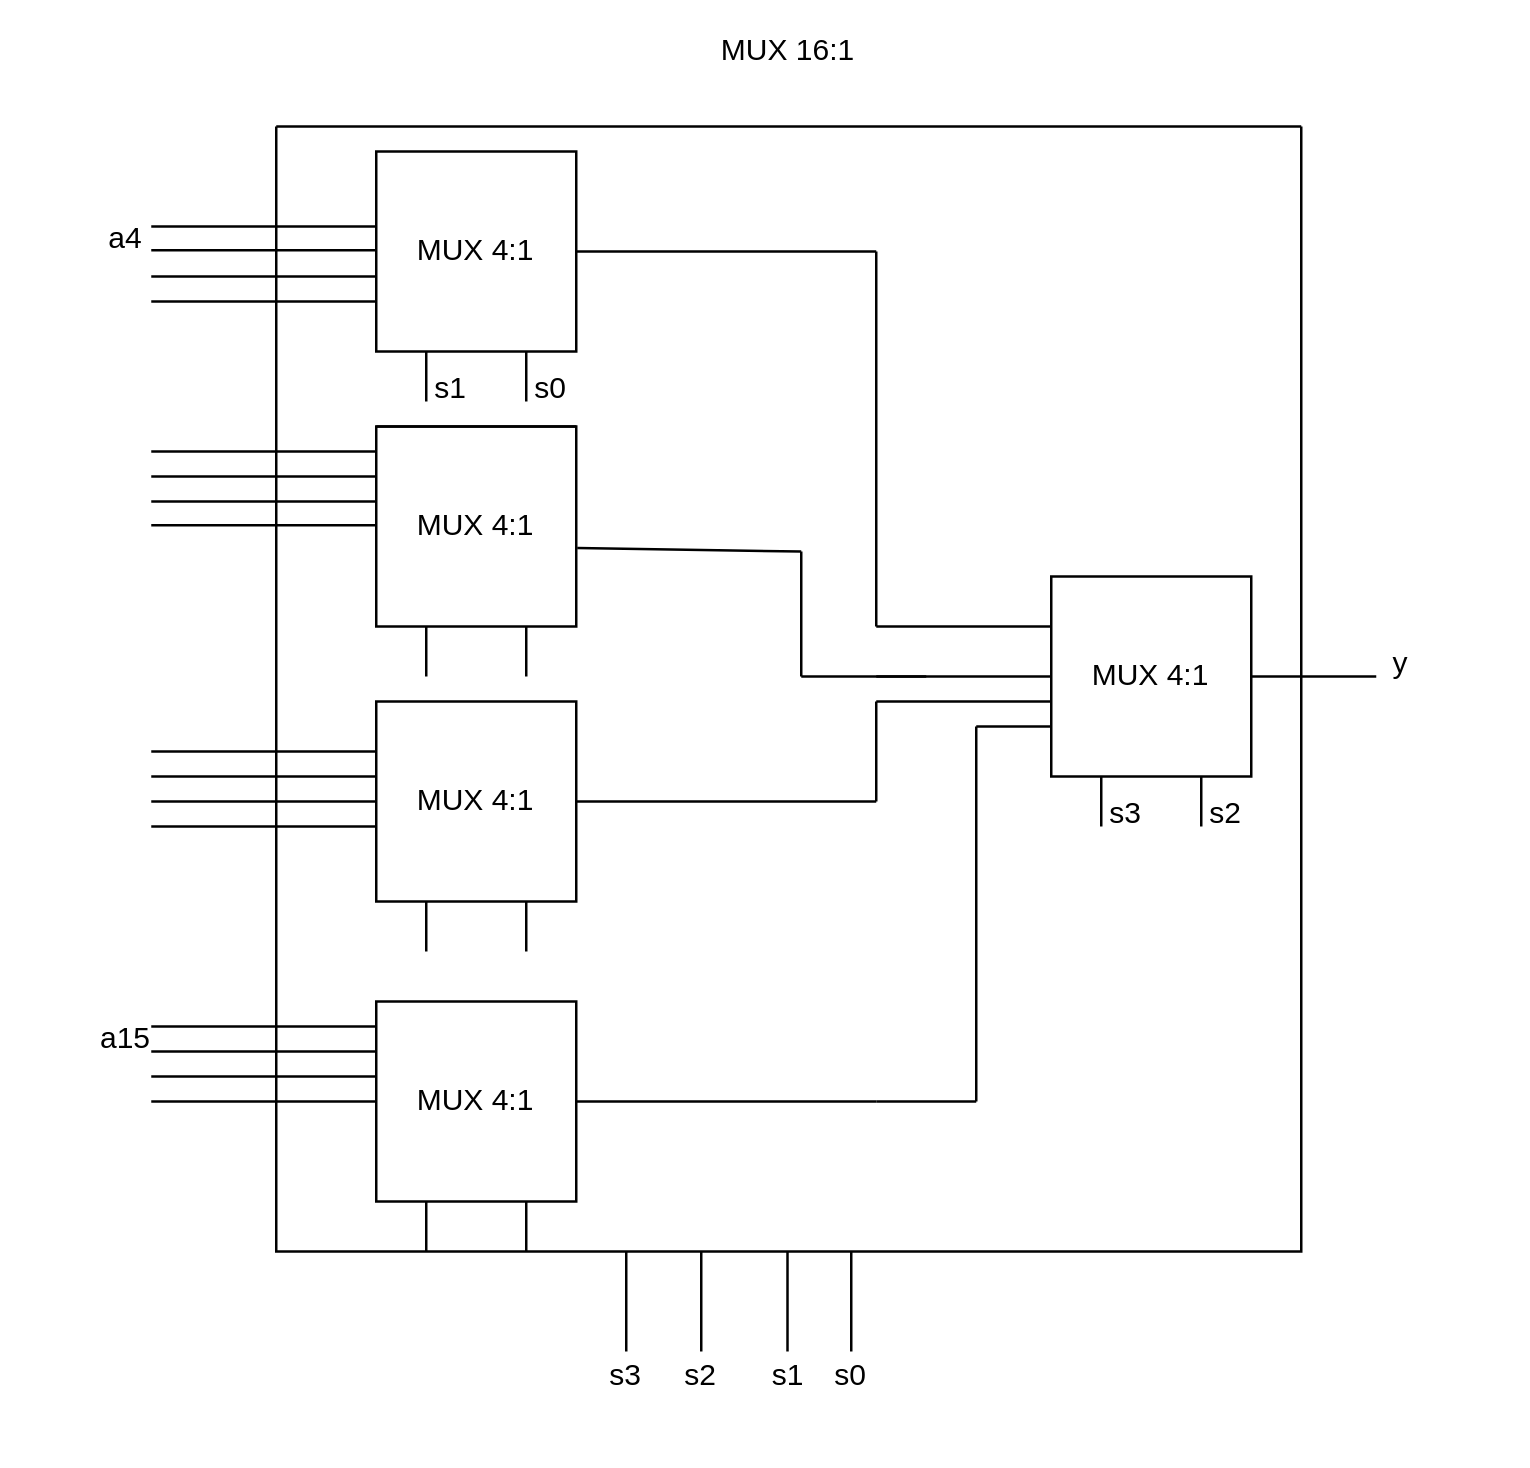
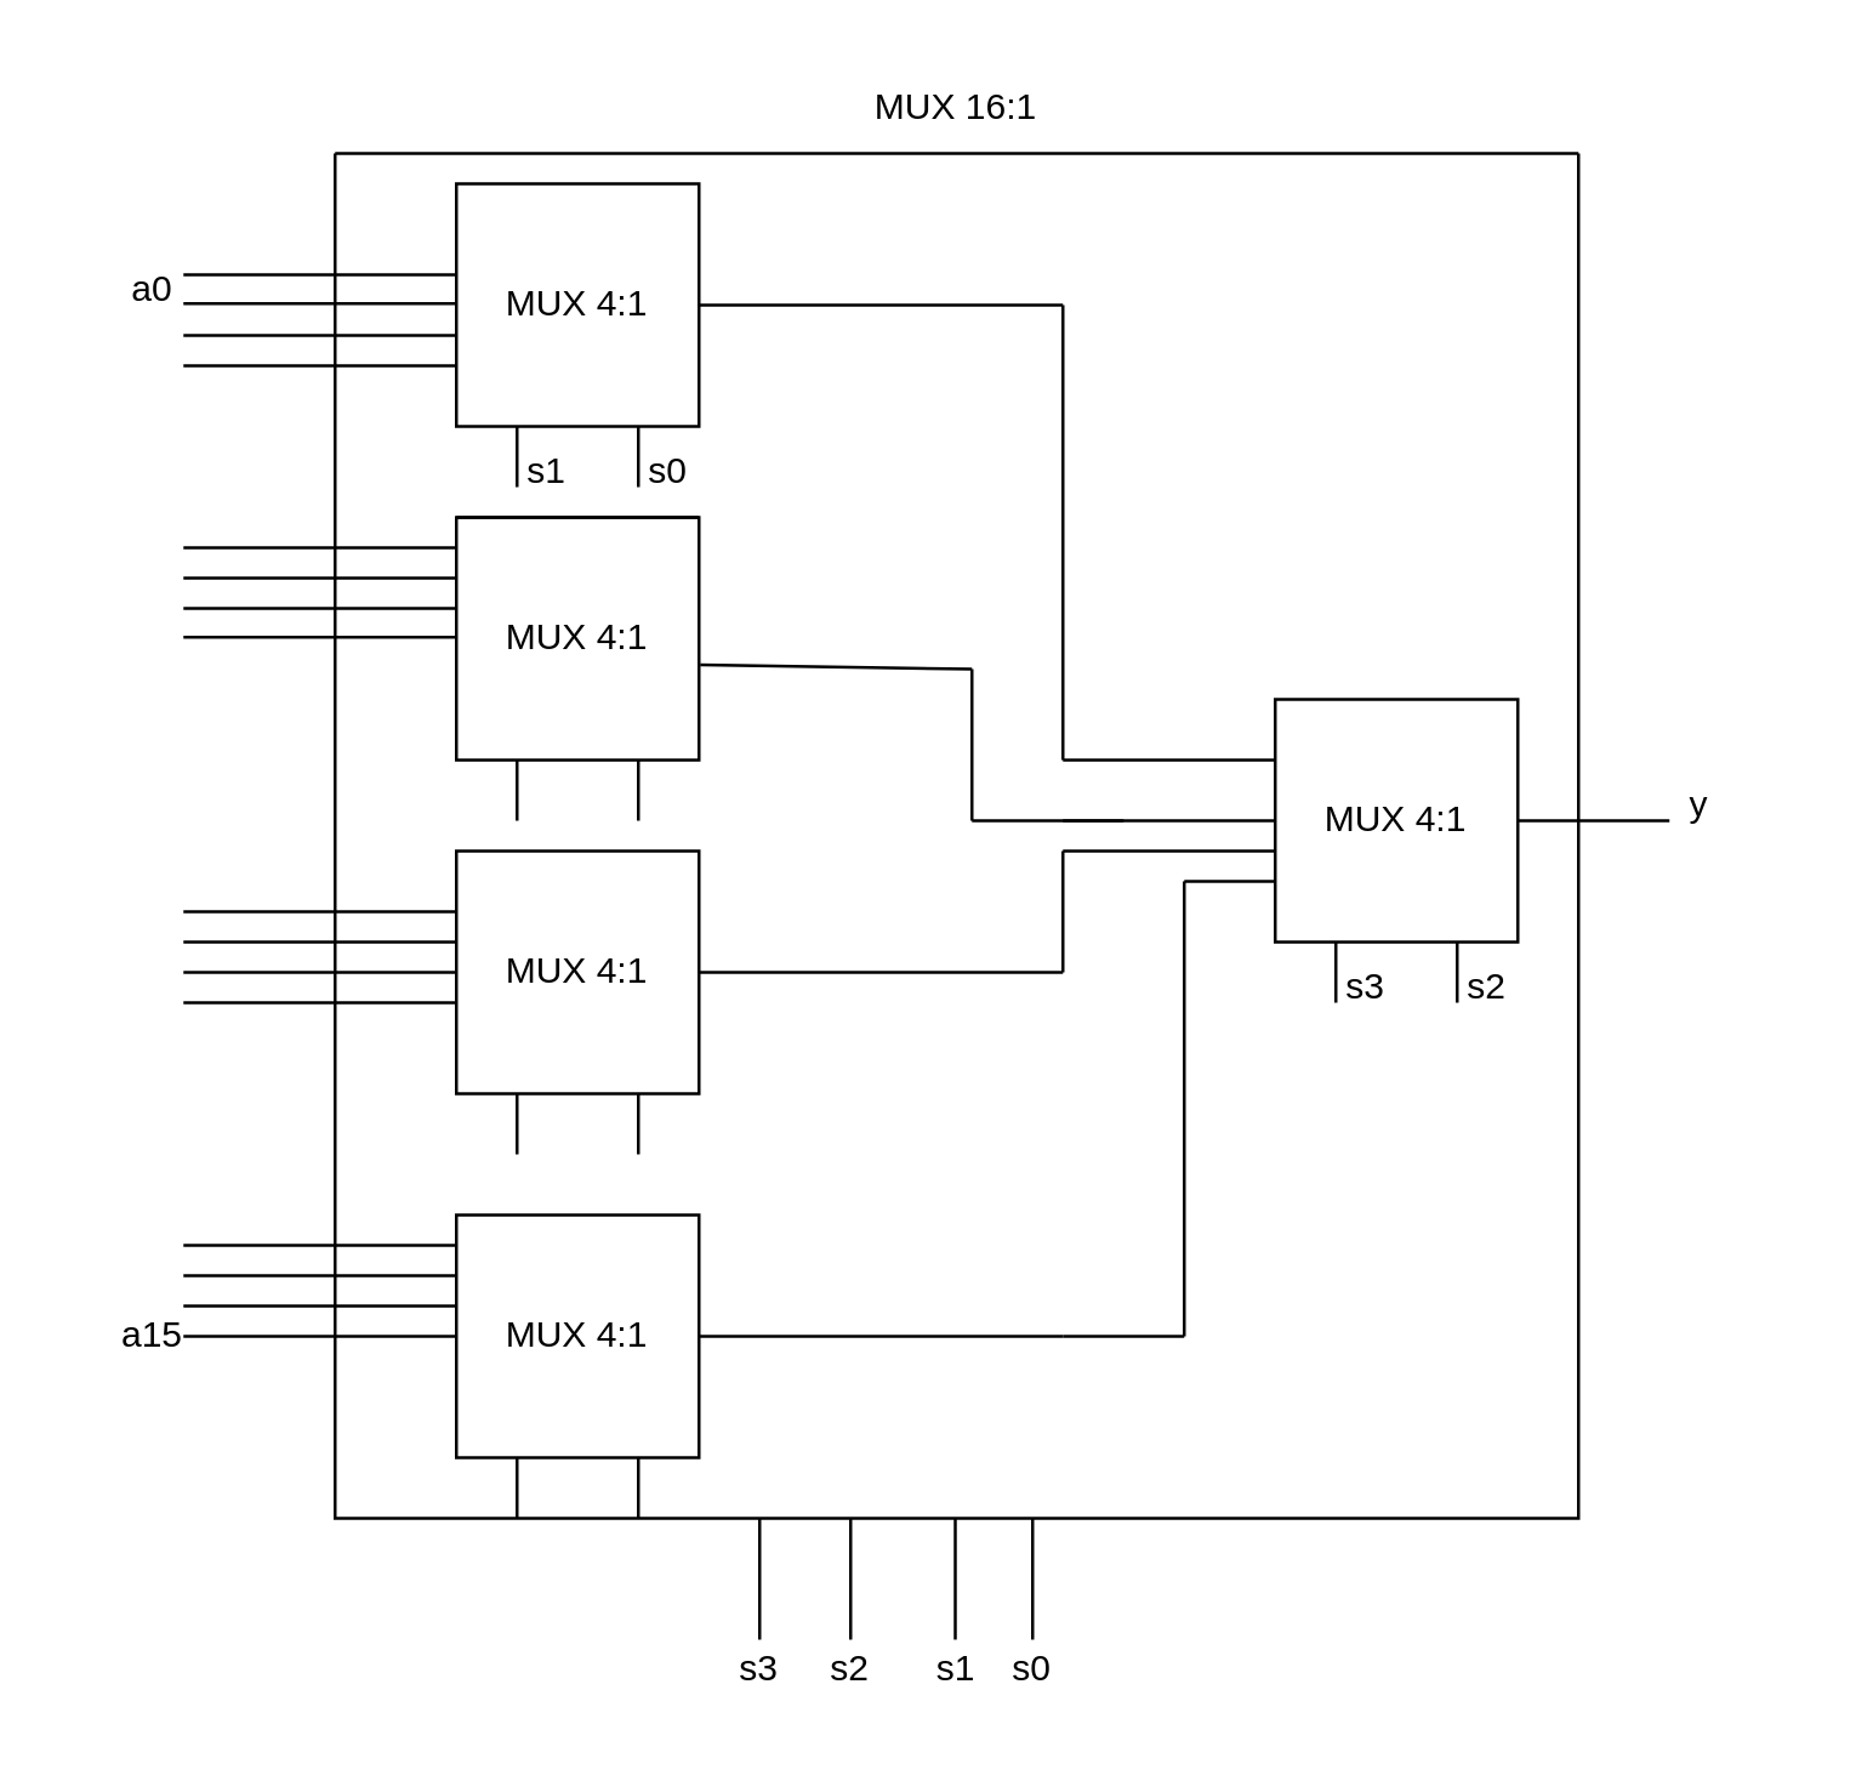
  <mxCell id="0" />
  <mxCell id="1" parent="0" />
  <mxCell id="2" value="MUX 4:1" style="whiteSpace=wrap;html=1;aspect=fixed;" vertex="1" parent="1"><mxGeometry x="150" y="60" width="80" height="80" as="geometry" /></mxCell>
  <mxCell id="3" value="MUX 4:1" style="whiteSpace=wrap;html=1;aspect=fixed;" vertex="1" parent="1"><mxGeometry x="150" y="170" width="80" height="80" as="geometry" /></mxCell>
  <mxCell id="4" value="MUX 4:1" style="whiteSpace=wrap;html=1;aspect=fixed;" vertex="1" parent="1"><mxGeometry x="150" y="280" width="80" height="80" as="geometry" /></mxCell>
  <mxCell id="5" value="MUX 4:1" style="whiteSpace=wrap;html=1;aspect=fixed;" vertex="1" parent="1"><mxGeometry x="150" y="400" width="80" height="80" as="geometry" /></mxCell>
  <mxCell id="6" value="MUX 4:1" style="whiteSpace=wrap;html=1;aspect=fixed;" vertex="1" parent="1"><mxGeometry x="420" y="230" width="80" height="80" as="geometry" /></mxCell>
  <mxCell id="7" value="" style="endArrow=none;html=1;rounded=0;exitX=1;exitY=0.5;exitDx=0;exitDy=0;" edge="1" parent="1" source="2"><mxGeometry width="50" height="50" relative="1" as="geometry"><mxPoint x="340" y="290" as="sourcePoint" /><mxPoint x="350" y="100" as="targetPoint" /></mxGeometry></mxCell>
  <mxCell id="8" value="" style="endArrow=none;html=1;rounded=0;" edge="1" parent="1"><mxGeometry width="50" height="50" relative="1" as="geometry"><mxPoint x="350" y="100" as="sourcePoint" /><mxPoint x="350" y="250" as="targetPoint" /></mxGeometry></mxCell>
  <mxCell id="9" value="" style="endArrow=none;html=1;rounded=0;entryX=0;entryY=0.25;entryDx=0;entryDy=0;" edge="1" parent="1" target="6"><mxGeometry width="50" height="50" relative="1" as="geometry"><mxPoint x="350" y="250" as="sourcePoint" /><mxPoint x="390" y="240" as="targetPoint" /></mxGeometry></mxCell>
  <mxCell id="10" value="" style="endArrow=none;html=1;rounded=0;exitX=1;exitY=0.5;exitDx=0;exitDy=0;" edge="1" parent="1" source="5"><mxGeometry width="50" height="50" relative="1" as="geometry"><mxPoint x="340" y="290" as="sourcePoint" /><mxPoint x="350" y="440" as="targetPoint" /></mxGeometry></mxCell>
  <mxCell id="11" value="" style="endArrow=none;html=1;rounded=0;exitX=1;exitY=0.5;exitDx=0;exitDy=0;" edge="1" parent="1" source="4"><mxGeometry width="50" height="50" relative="1" as="geometry"><mxPoint x="340" y="290" as="sourcePoint" /><mxPoint x="350" y="320" as="targetPoint" /></mxGeometry></mxCell>
  <mxCell id="12" value="" style="endArrow=none;html=1;rounded=0;exitX=1.005;exitY=0.608;exitDx=0;exitDy=0;exitPerimeter=0;" edge="1" parent="1" source="3"><mxGeometry width="50" height="50" relative="1" as="geometry"><mxPoint x="340" y="290" as="sourcePoint" /><mxPoint x="320" y="220" as="targetPoint" /></mxGeometry></mxCell>
  <mxCell id="13" value="" style="endArrow=none;html=1;rounded=0;entryX=0;entryY=0.5;entryDx=0;entryDy=0;" edge="1" parent="1" target="6"><mxGeometry width="50" height="50" relative="1" as="geometry"><mxPoint x="350" y="270" as="sourcePoint" /><mxPoint x="390" y="240" as="targetPoint" /></mxGeometry></mxCell>
  <mxCell id="14" value="" style="endArrow=none;html=1;rounded=0;" edge="1" parent="1"><mxGeometry width="50" height="50" relative="1" as="geometry"><mxPoint x="320" y="220" as="sourcePoint" /><mxPoint x="320" y="270" as="targetPoint" /></mxGeometry></mxCell>
  <mxCell id="15" value="" style="endArrow=none;html=1;rounded=0;" edge="1" parent="1"><mxGeometry width="50" height="50" relative="1" as="geometry"><mxPoint x="320" y="270" as="sourcePoint" /><mxPoint x="370" y="270" as="targetPoint" /></mxGeometry></mxCell>
  <mxCell id="16" value="" style="endArrow=none;html=1;rounded=0;" edge="1" parent="1"><mxGeometry width="50" height="50" relative="1" as="geometry"><mxPoint x="350" y="320" as="sourcePoint" /><mxPoint x="350" y="280" as="targetPoint" /></mxGeometry></mxCell>
  <mxCell id="17" value="" style="endArrow=none;html=1;rounded=0;" edge="1" parent="1"><mxGeometry width="50" height="50" relative="1" as="geometry"><mxPoint x="350" y="280" as="sourcePoint" /><mxPoint x="420" y="280" as="targetPoint" /></mxGeometry></mxCell>
  <mxCell id="18" value="" style="endArrow=none;html=1;rounded=0;" edge="1" parent="1"><mxGeometry width="50" height="50" relative="1" as="geometry"><mxPoint x="350" y="440" as="sourcePoint" /><mxPoint x="390" y="440" as="targetPoint" /></mxGeometry></mxCell>
  <mxCell id="19" value="" style="endArrow=none;html=1;rounded=0;" edge="1" parent="1"><mxGeometry width="50" height="50" relative="1" as="geometry"><mxPoint x="390" y="440" as="sourcePoint" /><mxPoint x="390" y="290" as="targetPoint" /></mxGeometry></mxCell>
  <mxCell id="20" value="" style="endArrow=none;html=1;rounded=0;entryX=0;entryY=0.75;entryDx=0;entryDy=0;" edge="1" parent="1" target="6"><mxGeometry width="50" height="50" relative="1" as="geometry"><mxPoint x="390" y="290" as="sourcePoint" /><mxPoint x="390" y="240" as="targetPoint" /></mxGeometry></mxCell>
  <mxCell id="21" value="" style="swimlane;startSize=0;" vertex="1" parent="1"><mxGeometry x="110" y="50" width="410" height="450" as="geometry" /></mxCell>
  <mxCell id="22" value="" style="endArrow=none;html=1;rounded=0;entryX=0;entryY=0.25;entryDx=0;entryDy=0;" edge="1" parent="21"><mxGeometry width="50" height="50" relative="1" as="geometry"><mxPoint x="-50" y="40" as="sourcePoint" /><mxPoint x="40" y="40" as="targetPoint" /><Array as="points"><mxPoint x="10" y="40" /></Array></mxGeometry></mxCell>
  <mxCell id="23" value="" style="endArrow=none;html=1;rounded=0;entryX=0;entryY=0.25;entryDx=0;entryDy=0;" edge="1" parent="21"><mxGeometry width="50" height="50" relative="1" as="geometry"><mxPoint x="-50" y="360" as="sourcePoint" /><mxPoint x="40" y="360" as="targetPoint" /></mxGeometry></mxCell>
  <mxCell id="24" value="" style="endArrow=none;html=1;rounded=0;entryX=0;entryY=0.25;entryDx=0;entryDy=0;" edge="1" parent="21"><mxGeometry width="50" height="50" relative="1" as="geometry"><mxPoint x="-50" y="260" as="sourcePoint" /><mxPoint x="40" y="260" as="targetPoint" /></mxGeometry></mxCell>
  <mxCell id="25" value="" style="endArrow=none;html=1;rounded=0;entryX=0;entryY=0.25;entryDx=0;entryDy=0;" edge="1" parent="21"><mxGeometry width="50" height="50" relative="1" as="geometry"><mxPoint x="-50" y="270" as="sourcePoint" /><mxPoint x="40" y="270" as="targetPoint" /></mxGeometry></mxCell>
  <mxCell id="26" value="" style="endArrow=none;html=1;rounded=0;entryX=0;entryY=0.25;entryDx=0;entryDy=0;" edge="1" parent="21"><mxGeometry width="50" height="50" relative="1" as="geometry"><mxPoint x="-50" y="280" as="sourcePoint" /><mxPoint x="40" y="280" as="targetPoint" /></mxGeometry></mxCell>
  <mxCell id="27" value="" style="endArrow=none;html=1;rounded=0;entryX=0;entryY=0.25;entryDx=0;entryDy=0;" edge="1" parent="21"><mxGeometry width="50" height="50" relative="1" as="geometry"><mxPoint x="-50" y="380" as="sourcePoint" /><mxPoint x="40" y="380" as="targetPoint" /></mxGeometry></mxCell>
  <mxCell id="28" value="" style="endArrow=none;html=1;rounded=0;entryX=0;entryY=0.25;entryDx=0;entryDy=0;" edge="1" parent="21"><mxGeometry width="50" height="50" relative="1" as="geometry"><mxPoint x="-50" y="370" as="sourcePoint" /><mxPoint x="40" y="370" as="targetPoint" /></mxGeometry></mxCell>
  <mxCell id="29" value="" style="endArrow=none;html=1;rounded=0;entryX=0;entryY=0.25;entryDx=0;entryDy=0;" edge="1" parent="21"><mxGeometry width="50" height="50" relative="1" as="geometry"><mxPoint x="-50" y="390" as="sourcePoint" /><mxPoint x="40" y="390" as="targetPoint" /></mxGeometry></mxCell>
  <mxCell id="30" value="" style="endArrow=none;html=1;rounded=0;" edge="1" parent="21"><mxGeometry width="50" height="50" relative="1" as="geometry"><mxPoint x="60" y="110" as="sourcePoint" /><mxPoint x="60" y="90" as="targetPoint" /></mxGeometry></mxCell>
  <mxCell id="31" value="" style="endArrow=none;html=1;rounded=0;" edge="1" parent="21"><mxGeometry width="50" height="50" relative="1" as="geometry"><mxPoint x="100" y="110" as="sourcePoint" /><mxPoint x="100" y="90" as="targetPoint" /></mxGeometry></mxCell>
  <mxCell id="32" value="" style="endArrow=none;html=1;rounded=0;" edge="1" parent="21"><mxGeometry width="50" height="50" relative="1" as="geometry"><mxPoint x="60" y="220" as="sourcePoint" /><mxPoint x="60" y="200" as="targetPoint" /></mxGeometry></mxCell>
  <mxCell id="33" value="" style="endArrow=none;html=1;rounded=0;" edge="1" parent="21"><mxGeometry width="50" height="50" relative="1" as="geometry"><mxPoint x="100" y="220" as="sourcePoint" /><mxPoint x="100" y="200" as="targetPoint" /></mxGeometry></mxCell>
  <mxCell id="34" value="" style="endArrow=none;html=1;rounded=0;" edge="1" parent="21"><mxGeometry width="50" height="50" relative="1" as="geometry"><mxPoint x="60" y="330" as="sourcePoint" /><mxPoint x="60" y="310" as="targetPoint" /></mxGeometry></mxCell>
  <mxCell id="35" value="" style="endArrow=none;html=1;rounded=0;" edge="1" parent="21"><mxGeometry width="50" height="50" relative="1" as="geometry"><mxPoint x="100" y="330" as="sourcePoint" /><mxPoint x="100" y="310" as="targetPoint" /></mxGeometry></mxCell>
  <mxCell id="36" value="" style="endArrow=none;html=1;rounded=0;" edge="1" parent="21"><mxGeometry width="50" height="50" relative="1" as="geometry"><mxPoint x="60" y="430" as="sourcePoint" /><mxPoint x="60" y="450" as="targetPoint" /></mxGeometry></mxCell>
  <mxCell id="37" value="" style="endArrow=none;html=1;rounded=0;" edge="1" parent="21"><mxGeometry width="50" height="50" relative="1" as="geometry"><mxPoint x="100" y="450" as="sourcePoint" /><mxPoint x="100" y="430" as="targetPoint" /></mxGeometry></mxCell>
  <mxCell id="38" value="" style="endArrow=none;html=1;rounded=0;" edge="1" parent="21"><mxGeometry width="50" height="50" relative="1" as="geometry"><mxPoint x="330" y="280" as="sourcePoint" /><mxPoint x="330" y="260" as="targetPoint" /></mxGeometry></mxCell>
  <mxCell id="39" value="" style="endArrow=none;html=1;rounded=0;" edge="1" parent="21"><mxGeometry width="50" height="50" relative="1" as="geometry"><mxPoint x="370" y="280" as="sourcePoint" /><mxPoint x="370" y="260" as="targetPoint" /></mxGeometry></mxCell>
  <mxCell id="40" value="s0" style="text;html=1;strokeColor=none;fillColor=none;align=center;verticalAlign=middle;whiteSpace=wrap;rounded=0;" vertex="1" parent="21"><mxGeometry x="90" y="100" width="40" height="10" as="geometry" /></mxCell>
  <mxCell id="41" value="s1" style="text;html=1;strokeColor=none;fillColor=none;align=center;verticalAlign=middle;whiteSpace=wrap;rounded=0;" vertex="1" parent="21"><mxGeometry x="50" y="100" width="40" height="10" as="geometry" /></mxCell>
  <mxCell id="42" value="s2" style="text;html=1;strokeColor=none;fillColor=none;align=center;verticalAlign=middle;whiteSpace=wrap;rounded=0;" vertex="1" parent="21"><mxGeometry x="350" y="260" width="60" height="30" as="geometry" /></mxCell>
  <mxCell id="43" value="s3" style="text;html=1;strokeColor=none;fillColor=none;align=center;verticalAlign=middle;whiteSpace=wrap;rounded=0;" vertex="1" parent="21"><mxGeometry x="310" y="260" width="60" height="30" as="geometry" /></mxCell>
  <mxCell id="44" value="" style="endArrow=none;html=1;rounded=0;entryX=0;entryY=0.25;entryDx=0;entryDy=0;" edge="1" parent="1"><mxGeometry width="50" height="50" relative="1" as="geometry"><mxPoint x="60" y="120" as="sourcePoint" /><mxPoint x="150" y="120" as="targetPoint" /></mxGeometry></mxCell>
  <mxCell id="45" value="" style="endArrow=none;html=1;rounded=0;entryX=0;entryY=0.25;entryDx=0;entryDy=0;" edge="1" parent="1"><mxGeometry width="50" height="50" relative="1" as="geometry"><mxPoint x="60" y="180" as="sourcePoint" /><mxPoint x="150" y="180" as="targetPoint" /></mxGeometry></mxCell>
  <mxCell id="46" value="" style="endArrow=none;html=1;rounded=0;entryX=0;entryY=0.25;entryDx=0;entryDy=0;" edge="1" parent="1"><mxGeometry width="50" height="50" relative="1" as="geometry"><mxPoint x="60" y="190" as="sourcePoint" /><mxPoint x="150" y="190" as="targetPoint" /></mxGeometry></mxCell>
  <mxCell id="47" value="" style="endArrow=none;html=1;rounded=0;entryX=0;entryY=0.25;entryDx=0;entryDy=0;" edge="1" parent="1"><mxGeometry width="50" height="50" relative="1" as="geometry"><mxPoint x="60" y="200" as="sourcePoint" /><mxPoint x="150" y="200" as="targetPoint" /></mxGeometry></mxCell>
  <mxCell id="48" value="" style="endArrow=none;html=1;rounded=0;entryX=0;entryY=0.25;entryDx=0;entryDy=0;" edge="1" parent="1"><mxGeometry width="50" height="50" relative="1" as="geometry"><mxPoint x="60" y="209.5" as="sourcePoint" /><mxPoint x="150" y="209.5" as="targetPoint" /></mxGeometry></mxCell>
  <mxCell id="49" value="" style="endArrow=none;html=1;rounded=0;entryX=0;entryY=0.25;entryDx=0;entryDy=0;" edge="1" parent="1"><mxGeometry width="50" height="50" relative="1" as="geometry"><mxPoint x="60" y="300" as="sourcePoint" /><mxPoint x="150" y="300" as="targetPoint" /></mxGeometry></mxCell>
  <mxCell id="50" value="" style="endArrow=none;html=1;rounded=0;" edge="1" parent="1"><mxGeometry width="50" height="50" relative="1" as="geometry"><mxPoint x="150" y="170" as="sourcePoint" /><mxPoint x="230" y="170" as="targetPoint" /></mxGeometry></mxCell>
  <mxCell id="51" value="" style="endArrow=none;html=1;rounded=0;" edge="1" parent="1"><mxGeometry width="50" height="50" relative="1" as="geometry"><mxPoint x="500" y="270" as="sourcePoint" /><mxPoint x="550" y="270" as="targetPoint" /></mxGeometry></mxCell>
  <mxCell id="52" value="" style="endArrow=none;html=1;rounded=0;" edge="1" parent="1"><mxGeometry width="50" height="50" relative="1" as="geometry"><mxPoint x="60" y="99.5" as="sourcePoint" /><mxPoint x="150" y="99.5" as="targetPoint" /></mxGeometry></mxCell>
  <mxCell id="53" value="" style="endArrow=none;html=1;rounded=0;entryX=0;entryY=0.25;entryDx=0;entryDy=0;" edge="1" parent="1"><mxGeometry width="50" height="50" relative="1" as="geometry"><mxPoint x="60" y="110" as="sourcePoint" /><mxPoint x="150" y="110" as="targetPoint" /></mxGeometry></mxCell>
  <mxCell id="54" value="" style="endArrow=none;html=1;rounded=0;" edge="1" parent="1"><mxGeometry width="50" height="50" relative="1" as="geometry"><mxPoint x="250" y="540" as="sourcePoint" /><mxPoint x="250" y="500" as="targetPoint" /></mxGeometry></mxCell>
  <mxCell id="55" value="" style="endArrow=none;html=1;rounded=0;" edge="1" parent="1"><mxGeometry width="50" height="50" relative="1" as="geometry"><mxPoint x="314.5" y="540" as="sourcePoint" /><mxPoint x="314.5" y="500" as="targetPoint" /></mxGeometry></mxCell>
  <mxCell id="56" value="" style="endArrow=none;html=1;rounded=0;" edge="1" parent="1"><mxGeometry width="50" height="50" relative="1" as="geometry"><mxPoint x="340" y="540" as="sourcePoint" /><mxPoint x="340" y="500" as="targetPoint" /></mxGeometry></mxCell>
  <mxCell id="57" value="" style="endArrow=none;html=1;rounded=0;" edge="1" parent="1"><mxGeometry width="50" height="50" relative="1" as="geometry"><mxPoint x="280" y="540" as="sourcePoint" /><mxPoint x="280" y="500" as="targetPoint" /></mxGeometry></mxCell>
  <mxCell id="58" value="s0" style="text;html=1;strokeColor=none;fillColor=none;align=center;verticalAlign=middle;whiteSpace=wrap;rounded=0;" vertex="1" parent="1"><mxGeometry x="310" y="535" width="60" height="30" as="geometry" /></mxCell>
  <mxCell id="59" value="s1" style="text;html=1;strokeColor=none;fillColor=none;align=center;verticalAlign=middle;whiteSpace=wrap;rounded=0;" vertex="1" parent="1"><mxGeometry x="285" y="535" width="60" height="30" as="geometry" /></mxCell>
  <mxCell id="60" value="s2" style="text;html=1;strokeColor=none;fillColor=none;align=center;verticalAlign=middle;whiteSpace=wrap;rounded=0;" vertex="1" parent="1"><mxGeometry x="250" y="540" width="60" height="20" as="geometry" /></mxCell>
  <mxCell id="61" value="s3" style="text;html=1;strokeColor=none;fillColor=none;align=center;verticalAlign=middle;whiteSpace=wrap;rounded=0;" vertex="1" parent="1"><mxGeometry x="220" y="535" width="60" height="30" as="geometry" /></mxCell>
  <mxCell id="62" value="y" style="text;html=1;strokeColor=none;fillColor=none;align=center;verticalAlign=middle;whiteSpace=wrap;rounded=0;" vertex="1" parent="1"><mxGeometry x="530" y="250" width="60" height="30" as="geometry" /></mxCell>
- <mxCell id="63" value="a4" style="text;html=1;strokeColor=none;fillColor=none;align=center;verticalAlign=middle;whiteSpace=wrap;rounded=0;" vertex="1" parent="1"><mxGeometry x="20" y="80" width="60" height="30" as="geometry" /></mxCell>
- <mxCell id="64" value="a15" style="text;html=1;strokeColor=none;fillColor=none;align=center;verticalAlign=middle;whiteSpace=wrap;rounded=0;" vertex="1" parent="1"><mxGeometry x="20" y="400" width="60" height="30" as="geometry" /></mxCell>
- <mxCell id="65" value="MUX 16:1" style="text;html=1;strokeColor=none;fillColor=none;align=center;verticalAlign=middle;whiteSpace=wrap;rounded=0;" vertex="1" parent="1"><mxGeometry x="285" y="5" width="60" height="30" as="geometry" /></mxCell>
+ <mxCell id="63" value="a0" style="text;html=1;strokeColor=none;fillColor=none;align=center;verticalAlign=middle;whiteSpace=wrap;rounded=0;" vertex="1" parent="1"><mxGeometry x="20" y="80" width="60" height="30" as="geometry" /></mxCell>
+ <mxCell id="64" value="a15" style="text;html=1;strokeColor=none;fillColor=none;align=center;verticalAlign=middle;whiteSpace=wrap;rounded=0;" vertex="1" parent="1"><mxGeometry x="20" y="425" width="60" height="30" as="geometry" /></mxCell>
+ <mxCell id="65" value="MUX 16:1" style="text;html=1;strokeColor=none;fillColor=none;align=center;verticalAlign=middle;whiteSpace=wrap;rounded=0;" vertex="1" parent="1"><mxGeometry x="285" y="20" width="60" height="30" as="geometry" /></mxCell>
